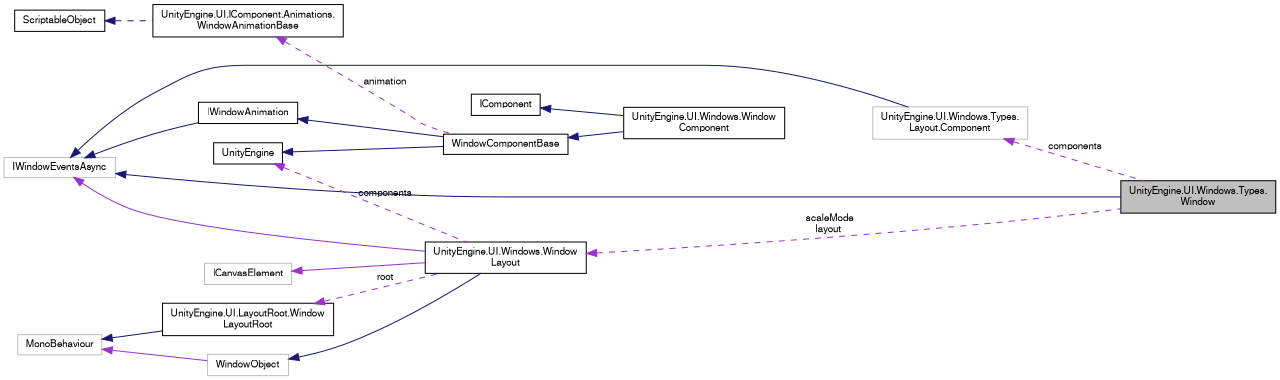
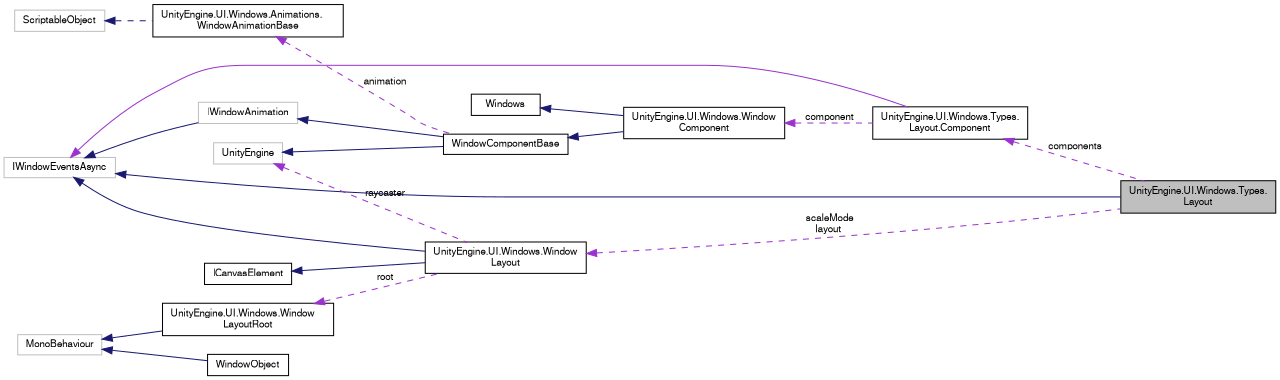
  digraph {
    rankdir=LR
    node [color=black fillcolor=white fontname=FreeSans fontsize=10 shape=record style=filled]
    edge [color=midnightblue dir=back fontname=FreeSans fontsize=10 labelfontname=FreeSans labelfontsize=10 style=solid]
-   n1 [fillcolor=grey75 fontcolor=black height=0.2 label="UnityEngine.UI.Windows.Types.\lWindow" width=0.4]
+   n1 [fillcolor=grey75 fontcolor=black height=0.2 label="UnityEngine.UI.Windows.Types.\lLayout" width=0.4]
    n2 [color=grey75 height=0.2 label=IWindowEventsAsync width=0.4]
    n3 [height=0.2 label="UnityEngine.UI.Windows.Window\lLayout" width=0.4]
-   n4 [color=grey75 height=0.2 label="UnityEngine.UI.Windows.Types.\lLayout.Component" width=0.4]
-   n5 [height=0.2 label=IWindowAnimation width=0.4]
+   n4 [height=0.2 label="UnityEngine.UI.Windows.Types.\lLayout.Component" width=0.4]
+   n5 [color=grey75 height=0.2 label=IWindowAnimation width=0.4]
    n6 [height=0.2 label=WindowComponentBase width=0.4]
-   n7 [color=grey75 height=0.2 label=WindowObject width=0.4]
+   n7 [height=0.2 label=WindowObject width=0.4]
    n8 [height=0.2 label="UnityEngine.UI.Windows.Window\lComponent" width=0.4]
    n9 [color=grey75 height=0.2 label=MonoBehaviour width=0.4]
-   n10 [height=0.2 label="UnityEngine.UI.LayoutRoot.Window\lLayoutRoot" width=0.4]
-   n11 [color=grey75 height=0.2 label=ICanvasElement width=0.4]
-   n12 [height=0.2 label=UnityEngine width=0.4]
-   n13 [height=0.2 label="UnityEngine.UI.IComponent.Animations.\lWindowAnimationBase" width=0.4]
-   n14 [height=0.2 label=ScriptableObject width=0.4]
-   n15 [height=0.2 label=IComponent width=0.4]
+   n10 [height=0.2 label="UnityEngine.UI.Windows.Window\lLayoutRoot" width=0.4]
+   n11 [height=0.2 label=ICanvasElement width=0.4]
+   n12 [color=grey75 height=0.2 label=UnityEngine width=0.4]
+   n13 [height=0.2 label="UnityEngine.UI.Windows.Animations.\lWindowAnimationBase" width=0.4]
+   n14 [color=grey75 height=0.2 label=ScriptableObject width=0.4]
+   n15 [height=0.2 label=Windows width=0.4]
    n2 -> n1
-   n2 -> n3 [color=darkorchid3]
-   n2 -> n4
+   n2 -> n3
+   n2 -> n4 [color=darkorchid3]
    n2 -> n5
    n3 -> n1 [color=darkorchid3 label=" scaleMode\nlayout" style=dashed]
    n4 -> n1 [color=darkorchid3 label=" components" style=dashed]
    n5 -> n6
    n6 -> n8
-   n7 -> n3
-   n9 -> n7 [color=darkorchid3]
+   n8 -> n4 [color=darkorchid3 label=" component" style=dashed]
+   n9 -> n7
    n9 -> n10
    n10 -> n3 [color=darkorchid3 label=" root" style=dashed]
-   n11 -> n3 [color=darkorchid3]
-   n12 -> n3 [color=darkorchid3 label=" components" style=dashed]
+   n11 -> n3
+   n12 -> n3 [color=darkorchid3 label=" raycaster" style=dashed]
    n12 -> n6
    n13 -> n6 [color=darkorchid3 label=" animation" style=dashed]
    n14 -> n13 [style=dashed]
    n15 -> n8
  }
